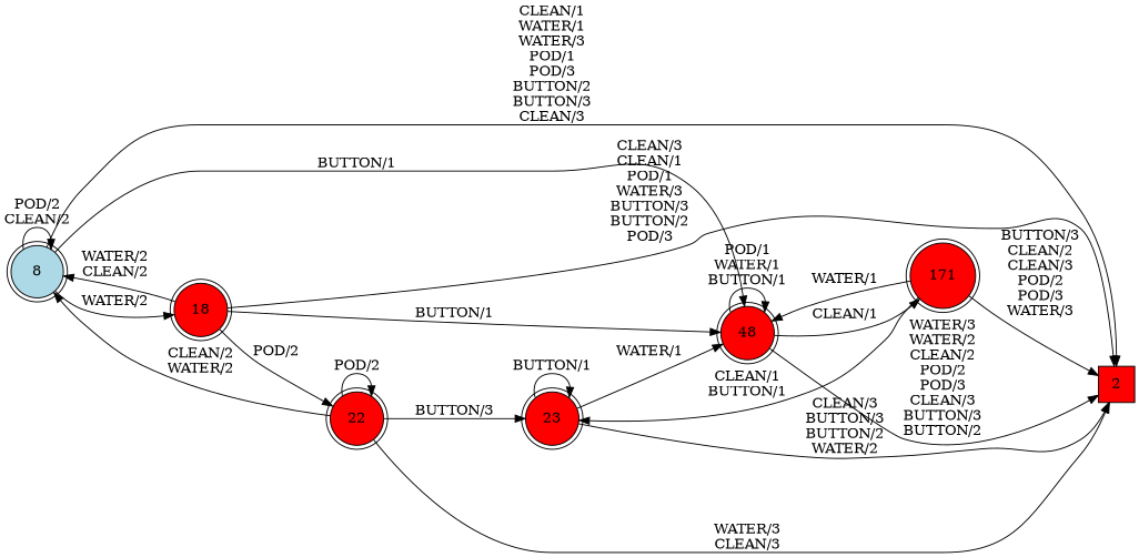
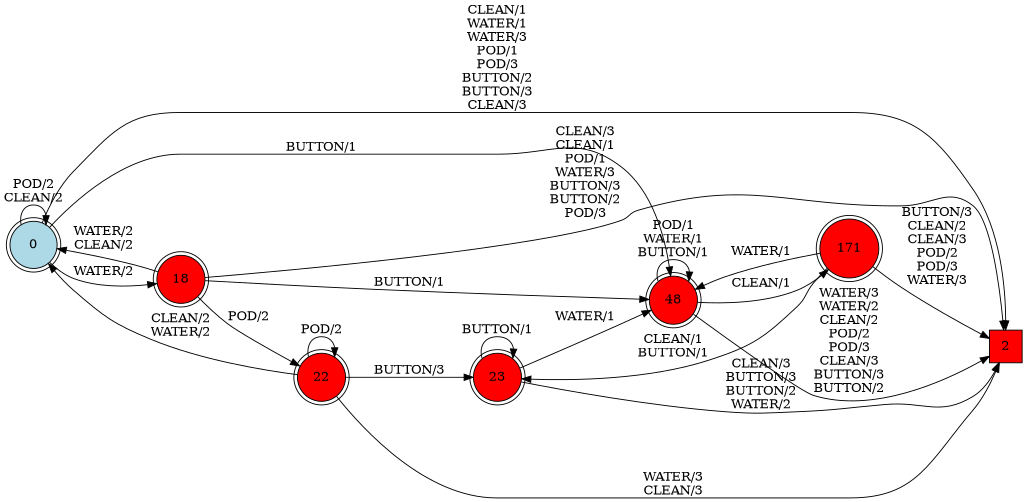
  digraph {
    rankdir=LR
    fontname="DejaVu Serif"
    node [fillcolor=red shape=doublecircle style=filled fontname="DejaVu Serif"]
    edge [fontname="DejaVu Serif"]
-   0 [fillcolor=lightblue isInitial=True label=8]
+   0 [fillcolor=lightblue isInitial=True]
    2 [shape=square]
    18
    48
    22
    23
    171
    0 -> 0 [label="POD/2\nCLEAN/2"]
    0 -> 2 [label="CLEAN/1\nWATER/1\nWATER/3\nPOD/1\nPOD/3\nBUTTON/2\nBUTTON/3\nCLEAN/3"]
    0 -> 18 [label="WATER/2"]
    0 -> 48 [label="BUTTON/1"]
    18 -> 0 [label="WATER/2\nCLEAN/2"]
    18 -> 2 [label="CLEAN/3\nCLEAN/1\nPOD/1\nWATER/3\nBUTTON/3\nBUTTON/2\nPOD/3"]
    18 -> 48 [label="BUTTON/1"]
    18 -> 22 [label="POD/2"]
    48 -> 2 [label="WATER/3\nWATER/2\nCLEAN/2\nPOD/2\nPOD/3\nCLEAN/3\nBUTTON/3\nBUTTON/2"]
    48 -> 48 [label="POD/1\nWATER/1\nBUTTON/1"]
    48 -> 171 [label="CLEAN/1"]
    22 -> 0 [label="CLEAN/2\nWATER/2"]
    22 -> 2 [label="WATER/3\nCLEAN/3"]
    22 -> 22 [label="POD/2"]
    22 -> 23 [label="BUTTON/3"]
    23 -> 2 [label="CLEAN/3\nBUTTON/3\nBUTTON/2\nWATER/2"]
    23 -> 48 [label="WATER/1"]
    23 -> 23 [label="BUTTON/1"]
    171 -> 2 [label="BUTTON/3\nCLEAN/2\nCLEAN/3\nPOD/2\nPOD/3\nWATER/3"]
    171 -> 48 [label="WATER/1"]
    171 -> 23 [label="CLEAN/1\nBUTTON/1"]
  }
